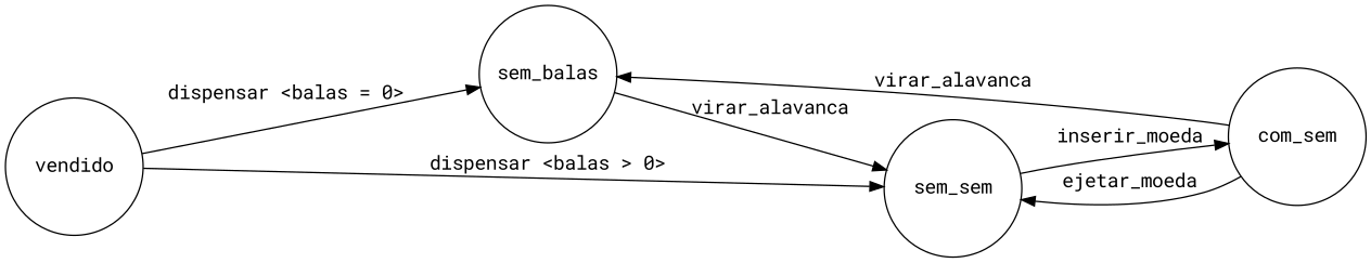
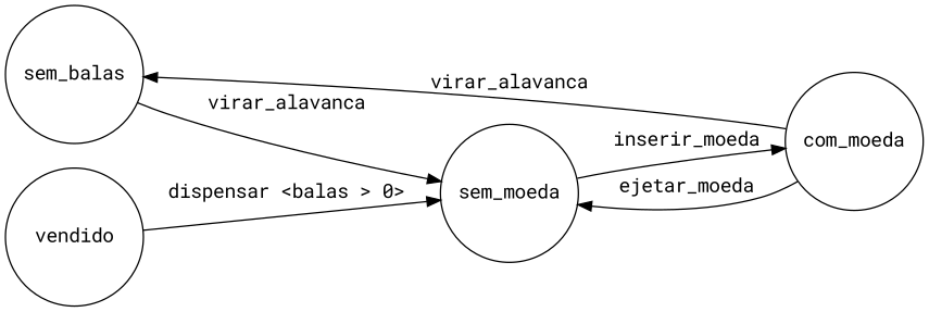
  digraph {
    fontname="Roboto Mono"
    overlap_shrink=true
    rankdir=LR
    node [fillcolor=white fixedsize=true fontname="Roboto Mono" shape=circle style="filled,solid"]
    edge [fontname="Roboto Mono" splines=curved]
    sem_balas [height=1.4 width=1.4]
-   sem_moeda [height=1.4 width=1.4 label=sem_sem]
-   com_moeda [height=1.4 width=1.4 label=com_sem]
+   sem_moeda [height=1.4 width=1.4]
+   com_moeda [height=1.4 width=1.4]
    vendido [height=1.4 width=1.4]
    sem_balas -> sem_moeda [label=virar_alavanca]
    sem_moeda -> com_moeda [label=inserir_moeda]
    com_moeda -> sem_balas [label=virar_alavanca]
    com_moeda -> sem_moeda [label=ejetar_moeda]
-   vendido -> sem_balas [label="dispensar <balas = 0>"]
    vendido -> sem_moeda [label="dispensar <balas > 0>"]
  }
